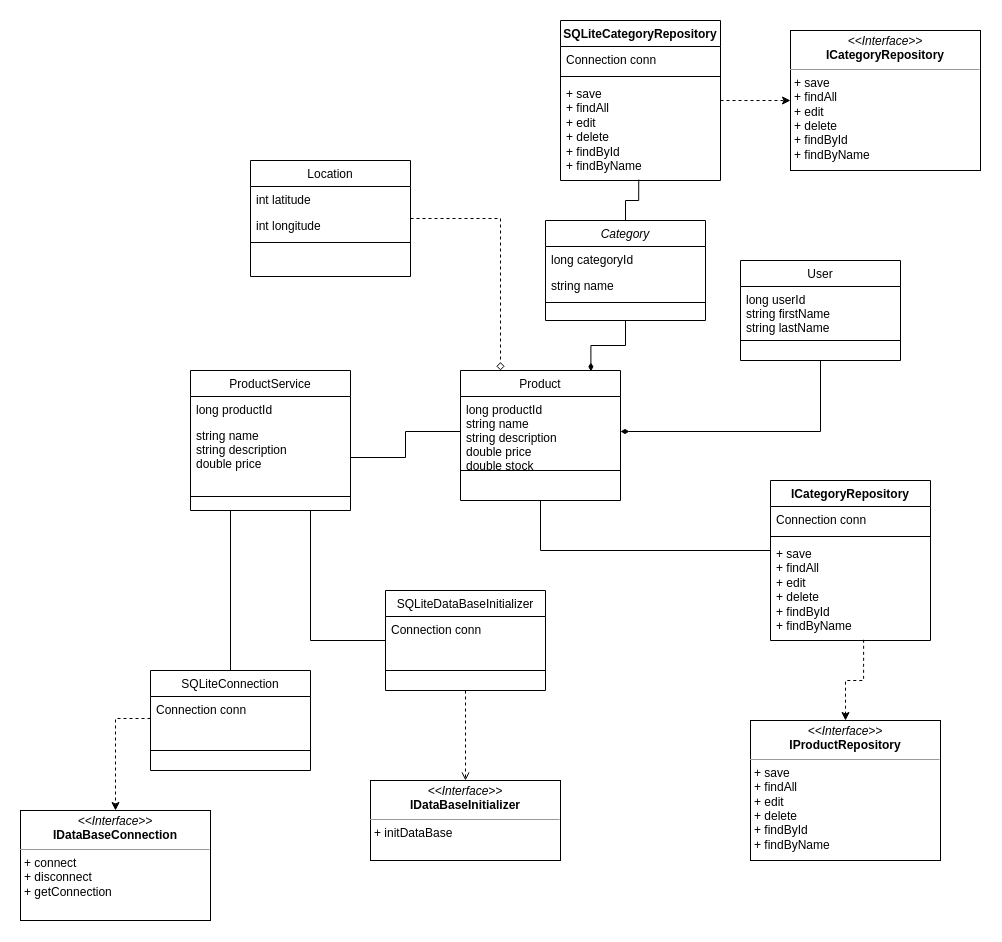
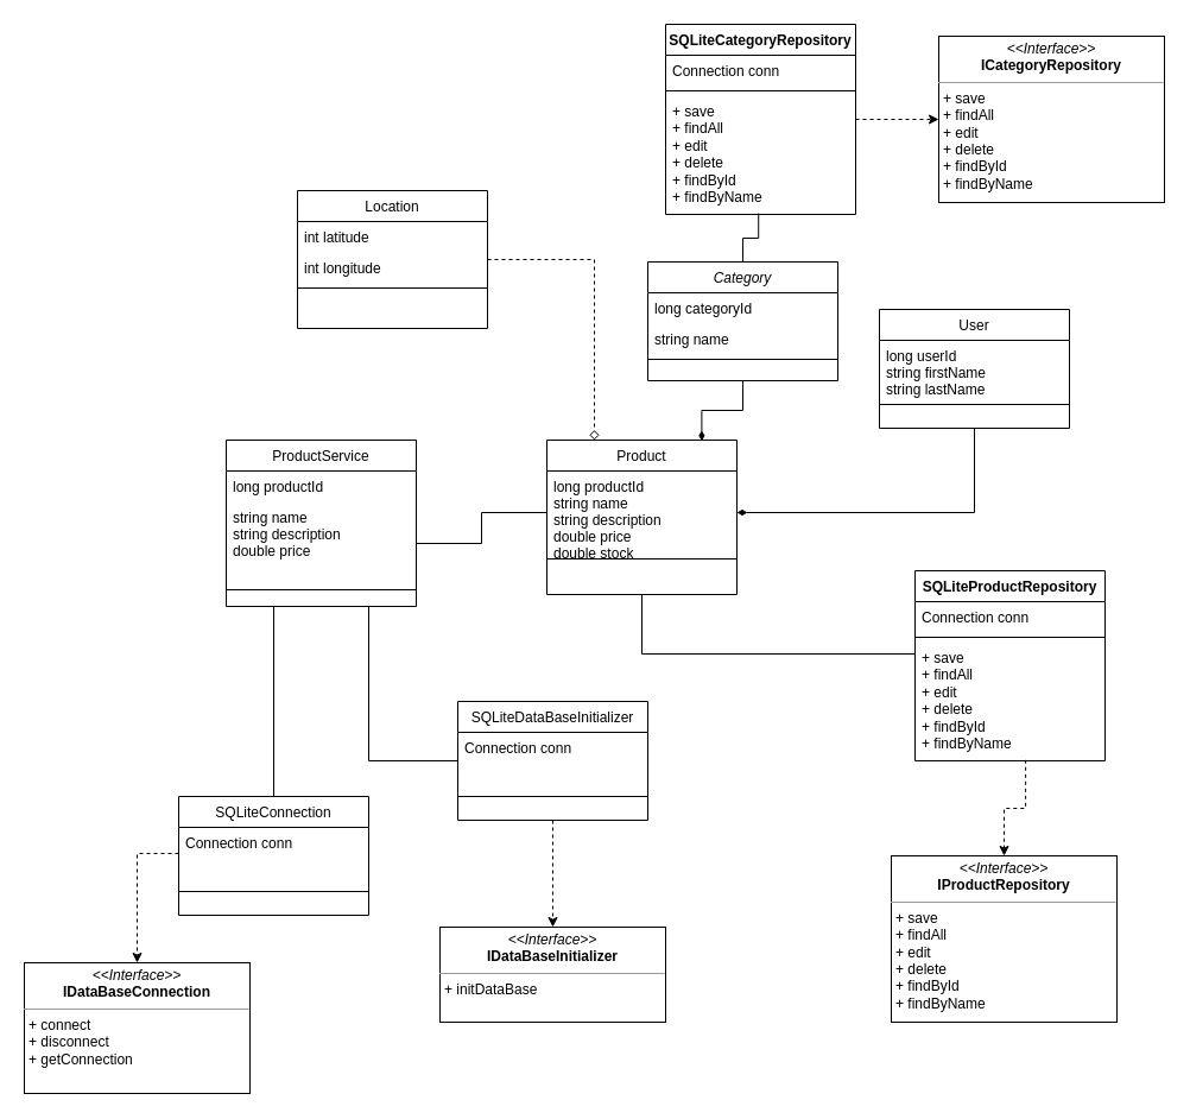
  <mxCell id="0" />
  <mxCell id="1" parent="0" />
  <mxCell id="2" value="Category" style="swimlane;fontStyle=2;align=center;verticalAlign=top;childLayout=stackLayout;horizontal=1;startSize=26;horizontalStack=0;resizeParent=1;resizeLast=0;collapsible=1;marginBottom=0;rounded=0;shadow=0;strokeWidth=1;" parent="1" vertex="1"><mxGeometry x="545" y="220" width="160" height="100" as="geometry"><mxRectangle x="230" y="140" width="160" height="26" as="alternateBounds" /></mxGeometry></mxCell>
  <mxCell id="3" value="long categoryId" style="text;align=left;verticalAlign=top;spacingLeft=4;spacingRight=4;overflow=hidden;rotatable=0;points=[[0,0.5],[1,0.5]];portConstraint=eastwest;" parent="2" vertex="1"><mxGeometry y="26" width="160" height="26" as="geometry" /></mxCell>
  <mxCell id="4" value="string name" style="text;align=left;verticalAlign=top;spacingLeft=4;spacingRight=4;overflow=hidden;rotatable=0;points=[[0,0.5],[1,0.5]];portConstraint=eastwest;rounded=0;shadow=0;html=0;" parent="2" vertex="1"><mxGeometry y="52" width="160" height="26" as="geometry" /></mxCell>
  <mxCell id="5" value="" style="line;html=1;strokeWidth=1;align=left;verticalAlign=middle;spacingTop=-1;spacingLeft=3;spacingRight=3;rotatable=0;labelPosition=right;points=[];portConstraint=eastwest;" parent="2" vertex="1"><mxGeometry y="78" width="160" height="8" as="geometry" /></mxCell>
  <mxCell id="6" value="Product" style="swimlane;fontStyle=0;align=center;verticalAlign=top;childLayout=stackLayout;horizontal=1;startSize=26;horizontalStack=0;resizeParent=1;resizeLast=0;collapsible=1;marginBottom=0;rounded=0;shadow=0;strokeWidth=1;" parent="1" vertex="1"><mxGeometry x="460" y="370" width="160" height="130" as="geometry"><mxRectangle x="130" y="380" width="160" height="26" as="alternateBounds" /></mxGeometry></mxCell>
  <mxCell id="7" value="long productId&#10;string name&#10;string description&#10;double price&#10;double stock" style="text;align=left;verticalAlign=top;spacingLeft=4;spacingRight=4;overflow=hidden;rotatable=0;points=[[0,0.5],[1,0.5]];portConstraint=eastwest;rounded=0;shadow=0;html=0;" parent="6" vertex="1"><mxGeometry y="26" width="160" height="70" as="geometry" /></mxCell>
  <mxCell id="8" value="" style="line;html=1;strokeWidth=1;align=left;verticalAlign=middle;spacingTop=-1;spacingLeft=3;spacingRight=3;rotatable=0;labelPosition=right;points=[];portConstraint=eastwest;" parent="6" vertex="1"><mxGeometry y="96" width="160" height="8" as="geometry" /></mxCell>
  <mxCell id="9" style="edgeStyle=orthogonalEdgeStyle;rounded=0;orthogonalLoop=1;jettySize=auto;html=1;entryX=1;entryY=0.5;entryDx=0;entryDy=0;endArrow=diamondThin;endFill=1;" parent="1" source="10" target="7" edge="1"><mxGeometry relative="1" as="geometry" /></mxCell>
  <mxCell id="10" value="User" style="swimlane;fontStyle=0;align=center;verticalAlign=top;childLayout=stackLayout;horizontal=1;startSize=26;horizontalStack=0;resizeParent=1;resizeLast=0;collapsible=1;marginBottom=0;rounded=0;shadow=0;strokeWidth=1;" parent="1" vertex="1"><mxGeometry x="740" y="260" width="160" height="100" as="geometry"><mxRectangle x="340" y="380" width="170" height="26" as="alternateBounds" /></mxGeometry></mxCell>
  <mxCell id="11" value="long userId&#10;string firstName&#10;string lastName" style="text;align=left;verticalAlign=top;spacingLeft=4;spacingRight=4;overflow=hidden;rotatable=0;points=[[0,0.5],[1,0.5]];portConstraint=eastwest;" parent="10" vertex="1"><mxGeometry y="26" width="160" height="44" as="geometry" /></mxCell>
  <mxCell id="12" value="" style="line;html=1;strokeWidth=1;align=left;verticalAlign=middle;spacingTop=-1;spacingLeft=3;spacingRight=3;rotatable=0;labelPosition=right;points=[];portConstraint=eastwest;" parent="10" vertex="1"><mxGeometry y="70" width="160" height="20" as="geometry" /></mxCell>
  <mxCell id="13" style="edgeStyle=orthogonalEdgeStyle;rounded=0;orthogonalLoop=1;jettySize=auto;html=1;entryX=0.25;entryY=0;entryDx=0;entryDy=0;endArrow=diamond;endFill=0;dashed=1;" parent="1" source="14" target="6" edge="1"><mxGeometry relative="1" as="geometry" /></mxCell>
  <mxCell id="14" value="Location" style="swimlane;fontStyle=0;align=center;verticalAlign=top;childLayout=stackLayout;horizontal=1;startSize=26;horizontalStack=0;resizeParent=1;resizeLast=0;collapsible=1;marginBottom=0;rounded=0;shadow=0;strokeWidth=1;" parent="1" vertex="1"><mxGeometry x="250" y="160" width="160" height="116" as="geometry"><mxRectangle x="550" y="140" width="160" height="26" as="alternateBounds" /></mxGeometry></mxCell>
  <mxCell id="15" value="int latitude" style="text;align=left;verticalAlign=top;spacingLeft=4;spacingRight=4;overflow=hidden;rotatable=0;points=[[0,0.5],[1,0.5]];portConstraint=eastwest;" parent="14" vertex="1"><mxGeometry y="26" width="160" height="26" as="geometry" /></mxCell>
  <mxCell id="16" value="int longitude" style="text;align=left;verticalAlign=top;spacingLeft=4;spacingRight=4;overflow=hidden;rotatable=0;points=[[0,0.5],[1,0.5]];portConstraint=eastwest;rounded=0;shadow=0;html=0;" parent="14" vertex="1"><mxGeometry y="52" width="160" height="26" as="geometry" /></mxCell>
  <mxCell id="17" value="" style="line;html=1;strokeWidth=1;align=left;verticalAlign=middle;spacingTop=-1;spacingLeft=3;spacingRight=3;rotatable=0;labelPosition=right;points=[];portConstraint=eastwest;" parent="14" vertex="1"><mxGeometry y="78" width="160" height="8" as="geometry" /></mxCell>
  <mxCell id="18" style="edgeStyle=orthogonalEdgeStyle;rounded=0;orthogonalLoop=1;jettySize=auto;html=1;entryX=0;entryY=0.5;entryDx=0;entryDy=0;dashed=1;" parent="1" source="19" target="29" edge="1"><mxGeometry relative="1" as="geometry" /></mxCell>
  <mxCell id="19" value="SQLiteCategoryRepository" style="swimlane;fontStyle=1;align=center;verticalAlign=top;childLayout=stackLayout;horizontal=1;startSize=26;horizontalStack=0;resizeParent=1;resizeParentMax=0;resizeLast=0;collapsible=1;marginBottom=0;whiteSpace=wrap;html=1;" parent="1" vertex="1"><mxGeometry x="560" y="20" width="160" height="160" as="geometry" /></mxCell>
  <mxCell id="20" value="Connection conn" style="text;strokeColor=none;fillColor=none;align=left;verticalAlign=top;spacingLeft=4;spacingRight=4;overflow=hidden;rotatable=0;points=[[0,0.5],[1,0.5]];portConstraint=eastwest;whiteSpace=wrap;html=1;" parent="19" vertex="1"><mxGeometry y="26" width="160" height="26" as="geometry" /></mxCell>
  <mxCell id="21" value="" style="line;strokeWidth=1;fillColor=none;align=left;verticalAlign=middle;spacingTop=-1;spacingLeft=3;spacingRight=3;rotatable=0;labelPosition=right;points=[];portConstraint=eastwest;strokeColor=inherit;" parent="19" vertex="1"><mxGeometry y="52" width="160" height="8" as="geometry" /></mxCell>
  <mxCell id="22" value="+ save&lt;br&gt;+ findAll&lt;br&gt;+ edit&lt;br&gt;+ delete&lt;br&gt;+ findById&lt;br&gt;+ findByName" style="text;strokeColor=none;fillColor=none;align=left;verticalAlign=top;spacingLeft=4;spacingRight=4;overflow=hidden;rotatable=0;points=[[0,0.5],[1,0.5]];portConstraint=eastwest;whiteSpace=wrap;html=1;" parent="19" vertex="1"><mxGeometry y="60" width="160" height="100" as="geometry" /></mxCell>
  <mxCell id="23" style="edgeStyle=orthogonalEdgeStyle;rounded=0;orthogonalLoop=1;jettySize=auto;html=1;dashed=1;exitX=0.582;exitY=0.993;exitDx=0;exitDy=0;exitPerimeter=0;" parent="1" source="28" target="30" edge="1"><mxGeometry relative="1" as="geometry" /></mxCell>
  <mxCell id="24" style="edgeStyle=orthogonalEdgeStyle;rounded=0;orthogonalLoop=1;jettySize=auto;html=1;entryX=0.5;entryY=1;entryDx=0;entryDy=0;endArrow=none;endFill=0;" parent="1" source="25" target="6" edge="1"><mxGeometry relative="1" as="geometry"><Array as="points"><mxPoint x="870" y="550" /><mxPoint x="540" y="550" /></Array></mxGeometry></mxCell>
- <mxCell id="25" value="ICategoryRepository" style="swimlane;fontStyle=1;align=center;verticalAlign=top;childLayout=stackLayout;horizontal=1;startSize=26;horizontalStack=0;resizeParent=1;resizeParentMax=0;resizeLast=0;collapsible=1;marginBottom=0;whiteSpace=wrap;html=1;" parent="1" vertex="1"><mxGeometry x="770" y="480" width="160" height="160" as="geometry" /></mxCell>
+ <mxCell id="25" value="SQLiteProductRepository" style="swimlane;fontStyle=1;align=center;verticalAlign=top;childLayout=stackLayout;horizontal=1;startSize=26;horizontalStack=0;resizeParent=1;resizeParentMax=0;resizeLast=0;collapsible=1;marginBottom=0;whiteSpace=wrap;html=1;" parent="1" vertex="1"><mxGeometry x="770" y="480" width="160" height="160" as="geometry" /></mxCell>
  <mxCell id="26" value="Connection conn" style="text;strokeColor=none;fillColor=none;align=left;verticalAlign=top;spacingLeft=4;spacingRight=4;overflow=hidden;rotatable=0;points=[[0,0.5],[1,0.5]];portConstraint=eastwest;whiteSpace=wrap;html=1;" parent="25" vertex="1"><mxGeometry y="26" width="160" height="26" as="geometry" /></mxCell>
  <mxCell id="27" value="" style="line;strokeWidth=1;fillColor=none;align=left;verticalAlign=middle;spacingTop=-1;spacingLeft=3;spacingRight=3;rotatable=0;labelPosition=right;points=[];portConstraint=eastwest;strokeColor=inherit;" parent="25" vertex="1"><mxGeometry y="52" width="160" height="8" as="geometry" /></mxCell>
  <mxCell id="28" value="+ save&lt;br&gt;+ findAll&lt;br&gt;+ edit&lt;br&gt;+ delete&lt;br&gt;+ findById&lt;br&gt;+ findByName" style="text;strokeColor=none;fillColor=none;align=left;verticalAlign=top;spacingLeft=4;spacingRight=4;overflow=hidden;rotatable=0;points=[[0,0.5],[1,0.5]];portConstraint=eastwest;whiteSpace=wrap;html=1;" parent="25" vertex="1"><mxGeometry y="60" width="160" height="100" as="geometry" /></mxCell>
  <mxCell id="29" value="&lt;p style=&quot;margin:0px;margin-top:4px;text-align:center;&quot;&gt;&lt;i&gt;&amp;lt;&amp;lt;Interface&amp;gt;&amp;gt;&lt;/i&gt;&lt;br&gt;&lt;b&gt;ICategoryRepository&lt;/b&gt;&lt;/p&gt;&lt;hr size=&quot;1&quot;&gt;&lt;p style=&quot;margin:0px;margin-left:4px;&quot;&gt;&lt;/p&gt;&lt;p style=&quot;margin:0px;margin-left:4px;&quot;&gt;+ save&lt;/p&gt;&lt;p style=&quot;margin:0px;margin-left:4px;&quot;&gt;+ findAll&lt;/p&gt;&lt;p style=&quot;margin:0px;margin-left:4px;&quot;&gt;+ edit&lt;/p&gt;&lt;p style=&quot;margin:0px;margin-left:4px;&quot;&gt;+ delete&lt;/p&gt;&lt;p style=&quot;margin:0px;margin-left:4px;&quot;&gt;+ findById&lt;/p&gt;&lt;p style=&quot;margin:0px;margin-left:4px;&quot;&gt;+ findByName&lt;br&gt;&lt;/p&gt;" style="verticalAlign=top;align=left;overflow=fill;fontSize=12;fontFamily=Helvetica;html=1;whiteSpace=wrap;" parent="1" vertex="1"><mxGeometry x="790" y="30" width="190" height="140" as="geometry" /></mxCell>
  <mxCell id="30" value="&lt;p style=&quot;margin:0px;margin-top:4px;text-align:center;&quot;&gt;&lt;i&gt;&amp;lt;&amp;lt;Interface&amp;gt;&amp;gt;&lt;/i&gt;&lt;br&gt;&lt;b&gt;IProductRepository&lt;/b&gt;&lt;/p&gt;&lt;hr size=&quot;1&quot;&gt;&lt;p style=&quot;margin:0px;margin-left:4px;&quot;&gt;&lt;/p&gt;&lt;p style=&quot;margin:0px;margin-left:4px;&quot;&gt;+ save&lt;/p&gt;&lt;p style=&quot;margin:0px;margin-left:4px;&quot;&gt;+ findAll&lt;/p&gt;&lt;p style=&quot;margin:0px;margin-left:4px;&quot;&gt;+ edit&lt;/p&gt;&lt;p style=&quot;margin:0px;margin-left:4px;&quot;&gt;+ delete&lt;/p&gt;&lt;p style=&quot;margin:0px;margin-left:4px;&quot;&gt;+ findById&lt;/p&gt;&lt;p style=&quot;margin:0px;margin-left:4px;&quot;&gt;+ findByName&lt;br&gt;&lt;/p&gt;" style="verticalAlign=top;align=left;overflow=fill;fontSize=12;fontFamily=Helvetica;html=1;whiteSpace=wrap;" parent="1" vertex="1"><mxGeometry x="750" y="720" width="190" height="140" as="geometry" /></mxCell>
  <mxCell id="31" style="edgeStyle=orthogonalEdgeStyle;rounded=0;orthogonalLoop=1;jettySize=auto;html=1;entryX=0.5;entryY=0;entryDx=0;entryDy=0;endArrow=none;endFill=0;exitX=0.489;exitY=0.991;exitDx=0;exitDy=0;exitPerimeter=0;" parent="1" source="22" target="2" edge="1"><mxGeometry relative="1" as="geometry"><mxPoint x="480" y="-120" as="sourcePoint" /></mxGeometry></mxCell>
  <mxCell id="32" value="ProductService" style="swimlane;fontStyle=0;align=center;verticalAlign=top;childLayout=stackLayout;horizontal=1;startSize=26;horizontalStack=0;resizeParent=1;resizeLast=0;collapsible=1;marginBottom=0;rounded=0;shadow=0;strokeWidth=1;" parent="1" vertex="1"><mxGeometry x="190" y="370" width="160" height="140" as="geometry"><mxRectangle x="130" y="380" width="160" height="26" as="alternateBounds" /></mxGeometry></mxCell>
  <mxCell id="33" value="long productId" style="text;align=left;verticalAlign=top;spacingLeft=4;spacingRight=4;overflow=hidden;rotatable=0;points=[[0,0.5],[1,0.5]];portConstraint=eastwest;" parent="32" vertex="1"><mxGeometry y="26" width="160" height="26" as="geometry" /></mxCell>
  <mxCell id="34" value="string name&#10;string description&#10;double price" style="text;align=left;verticalAlign=top;spacingLeft=4;spacingRight=4;overflow=hidden;rotatable=0;points=[[0,0.5],[1,0.5]];portConstraint=eastwest;rounded=0;shadow=0;html=0;" parent="32" vertex="1"><mxGeometry y="52" width="160" height="70" as="geometry" /></mxCell>
  <mxCell id="35" value="" style="line;html=1;strokeWidth=1;align=left;verticalAlign=middle;spacingTop=-1;spacingLeft=3;spacingRight=3;rotatable=0;labelPosition=right;points=[];portConstraint=eastwest;" parent="32" vertex="1"><mxGeometry y="122" width="160" height="8" as="geometry" /></mxCell>
  <mxCell id="36" style="edgeStyle=orthogonalEdgeStyle;rounded=0;orthogonalLoop=1;jettySize=auto;html=1;endArrow=none;endFill=0;" parent="1" source="34" target="7" edge="1"><mxGeometry relative="1" as="geometry" /></mxCell>
  <mxCell id="37" style="edgeStyle=orthogonalEdgeStyle;rounded=0;orthogonalLoop=1;jettySize=auto;html=1;exitX=0.5;exitY=0;exitDx=0;exitDy=0;entryX=0.25;entryY=1;entryDx=0;entryDy=0;endArrow=none;endFill=0;" parent="1" source="38" target="32" edge="1"><mxGeometry relative="1" as="geometry" /></mxCell>
  <mxCell id="38" value="SQLiteConnection" style="swimlane;fontStyle=0;align=center;verticalAlign=top;childLayout=stackLayout;horizontal=1;startSize=26;horizontalStack=0;resizeParent=1;resizeLast=0;collapsible=1;marginBottom=0;rounded=0;shadow=0;strokeWidth=1;" parent="1" vertex="1"><mxGeometry x="150" y="670" width="160" height="100" as="geometry"><mxRectangle x="340" y="380" width="170" height="26" as="alternateBounds" /></mxGeometry></mxCell>
  <mxCell id="39" value="Connection conn" style="text;align=left;verticalAlign=top;spacingLeft=4;spacingRight=4;overflow=hidden;rotatable=0;points=[[0,0.5],[1,0.5]];portConstraint=eastwest;" parent="38" vertex="1"><mxGeometry y="26" width="160" height="44" as="geometry" /></mxCell>
  <mxCell id="40" value="" style="line;html=1;strokeWidth=1;align=left;verticalAlign=middle;spacingTop=-1;spacingLeft=3;spacingRight=3;rotatable=0;labelPosition=right;points=[];portConstraint=eastwest;" parent="38" vertex="1"><mxGeometry y="70" width="160" height="20" as="geometry" /></mxCell>
  <mxCell id="41" value="&lt;p style=&quot;margin:0px;margin-top:4px;text-align:center;&quot;&gt;&lt;i&gt;&amp;lt;&amp;lt;Interface&amp;gt;&amp;gt;&lt;/i&gt;&lt;br&gt;&lt;b&gt;IDataBaseConnection&lt;/b&gt;&lt;/p&gt;&lt;hr size=&quot;1&quot;&gt;&lt;p style=&quot;margin:0px;margin-left:4px;&quot;&gt;&lt;/p&gt;&lt;p style=&quot;margin:0px;margin-left:4px;&quot;&gt;+ connect&lt;/p&gt;&lt;p style=&quot;margin:0px;margin-left:4px;&quot;&gt;+ disconnect&lt;/p&gt;&lt;p style=&quot;margin:0px;margin-left:4px;&quot;&gt;+ getConnection&lt;/p&gt;" style="verticalAlign=top;align=left;overflow=fill;fontSize=12;fontFamily=Helvetica;html=1;whiteSpace=wrap;" parent="1" vertex="1"><mxGeometry x="20" y="810" width="190" height="110" as="geometry" /></mxCell>
  <mxCell id="42" style="edgeStyle=orthogonalEdgeStyle;rounded=0;orthogonalLoop=1;jettySize=auto;html=1;entryX=0.5;entryY=0;entryDx=0;entryDy=0;dashed=1;endArrow=classic;endFill=1;" parent="1" source="39" target="41" edge="1"><mxGeometry relative="1" as="geometry" /></mxCell>
  <mxCell id="43" style="edgeStyle=orthogonalEdgeStyle;rounded=0;orthogonalLoop=1;jettySize=auto;html=1;entryX=0.75;entryY=1;entryDx=0;entryDy=0;endArrow=none;endFill=0;" edge="1" parent="1" source="44" target="32"><mxGeometry relative="1" as="geometry" /></mxCell>
  <mxCell id="44" value="SQLiteDataBaseInitializer" style="swimlane;fontStyle=0;align=center;verticalAlign=top;childLayout=stackLayout;horizontal=1;startSize=26;horizontalStack=0;resizeParent=1;resizeLast=0;collapsible=1;marginBottom=0;rounded=0;shadow=0;strokeWidth=1;" parent="1" vertex="1"><mxGeometry x="385" y="590" width="160" height="100" as="geometry"><mxRectangle x="340" y="380" width="170" height="26" as="alternateBounds" /></mxGeometry></mxCell>
  <mxCell id="45" value="Connection conn" style="text;align=left;verticalAlign=top;spacingLeft=4;spacingRight=4;overflow=hidden;rotatable=0;points=[[0,0.5],[1,0.5]];portConstraint=eastwest;" parent="44" vertex="1"><mxGeometry y="26" width="160" height="44" as="geometry" /></mxCell>
  <mxCell id="46" value="" style="line;html=1;strokeWidth=1;align=left;verticalAlign=middle;spacingTop=-1;spacingLeft=3;spacingRight=3;rotatable=0;labelPosition=right;points=[];portConstraint=eastwest;" parent="44" vertex="1"><mxGeometry y="70" width="160" height="20" as="geometry" /></mxCell>
  <mxCell id="47" value="&lt;p style=&quot;margin:0px;margin-top:4px;text-align:center;&quot;&gt;&lt;i&gt;&amp;lt;&amp;lt;Interface&amp;gt;&amp;gt;&lt;/i&gt;&lt;br&gt;&lt;b&gt;IDataBaseInitializer&lt;/b&gt;&lt;/p&gt;&lt;hr size=&quot;1&quot;&gt;&lt;p style=&quot;margin:0px;margin-left:4px;&quot;&gt;&lt;/p&gt;&lt;p style=&quot;margin:0px;margin-left:4px;&quot;&gt;+ initDataBase&lt;/p&gt;" style="verticalAlign=top;align=left;overflow=fill;fontSize=12;fontFamily=Helvetica;html=1;whiteSpace=wrap;" parent="1" vertex="1"><mxGeometry x="370" y="780" width="190" height="80" as="geometry" /></mxCell>
- <mxCell id="48" style="edgeStyle=orthogonalEdgeStyle;rounded=0;orthogonalLoop=1;jettySize=auto;html=1;entryX=0.5;entryY=0;entryDx=0;entryDy=0;dashed=1;endArrow=open;endFill=1;exitX=0.5;exitY=1;exitDx=0;exitDy=0;" parent="1" source="44" target="47" edge="1"><mxGeometry relative="1" as="geometry" /></mxCell>
+ <mxCell id="48" style="edgeStyle=orthogonalEdgeStyle;rounded=0;orthogonalLoop=1;jettySize=auto;html=1;entryX=0.5;entryY=0;entryDx=0;entryDy=0;dashed=1;endArrow=classic;endFill=1;exitX=0.5;exitY=1;exitDx=0;exitDy=0;" parent="1" source="44" target="47" edge="1"><mxGeometry relative="1" as="geometry" /></mxCell>
  <mxCell id="49" style="edgeStyle=orthogonalEdgeStyle;rounded=0;orthogonalLoop=1;jettySize=auto;html=1;exitX=0.5;exitY=1;exitDx=0;exitDy=0;entryX=0.815;entryY=0.006;entryDx=0;entryDy=0;entryPerimeter=0;endArrow=diamondThin;endFill=1;" edge="1" parent="1" source="2" target="6"><mxGeometry relative="1" as="geometry" /></mxCell>
